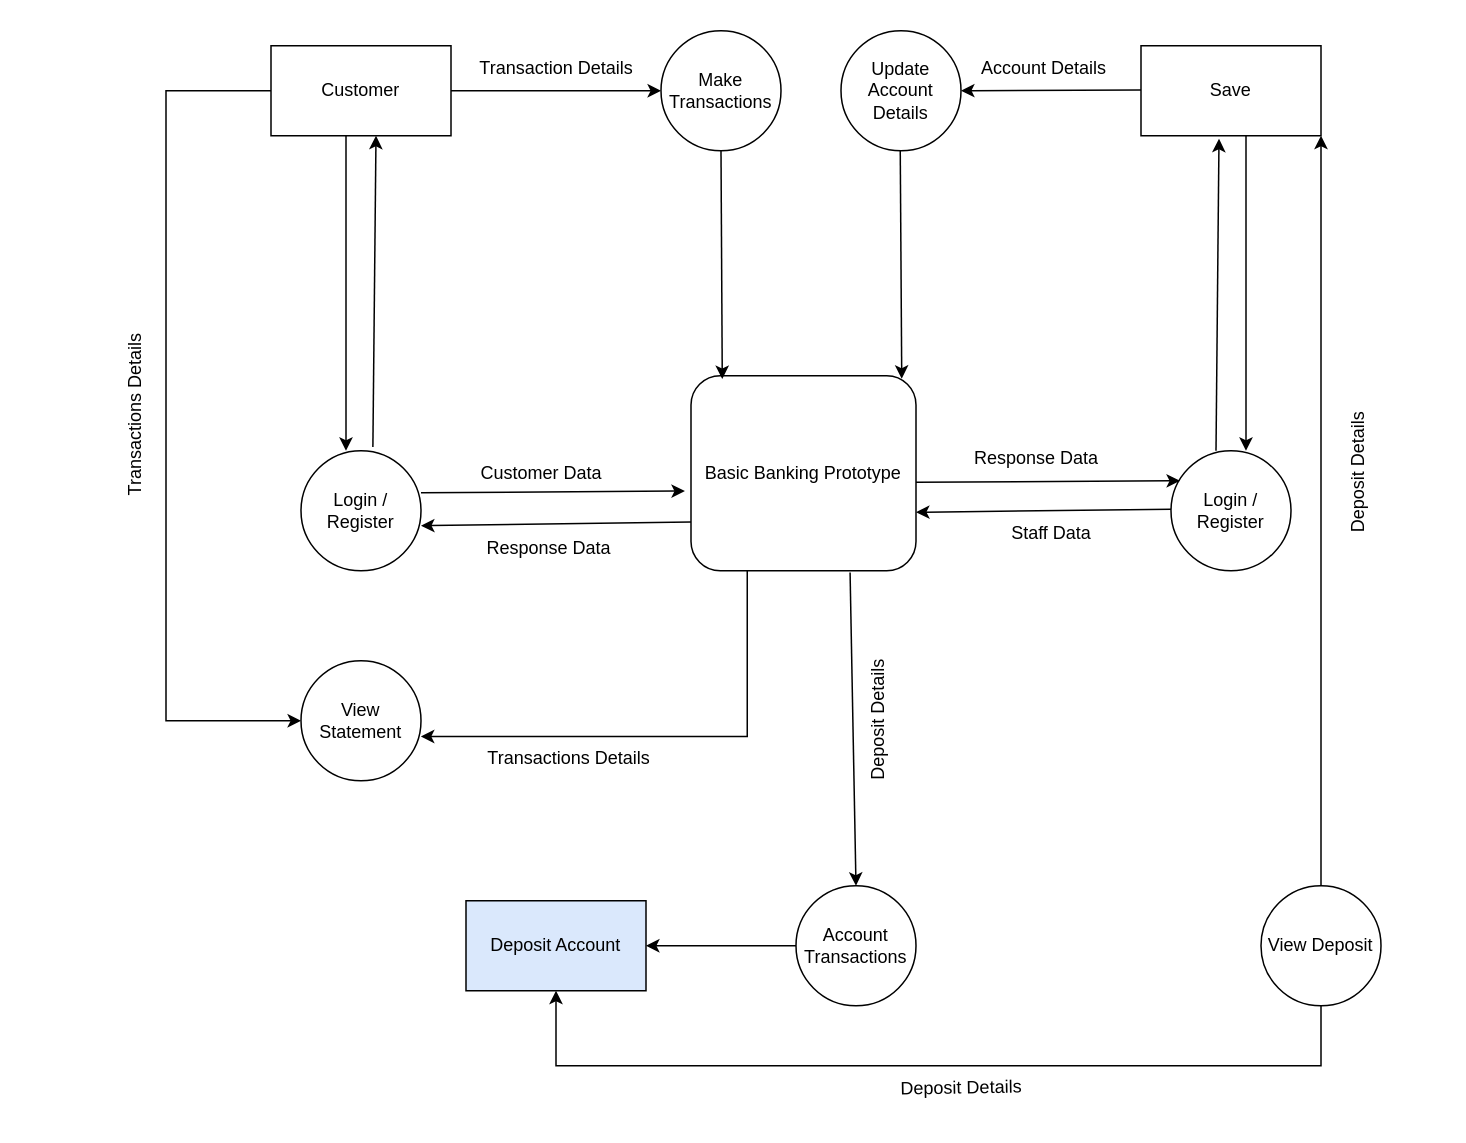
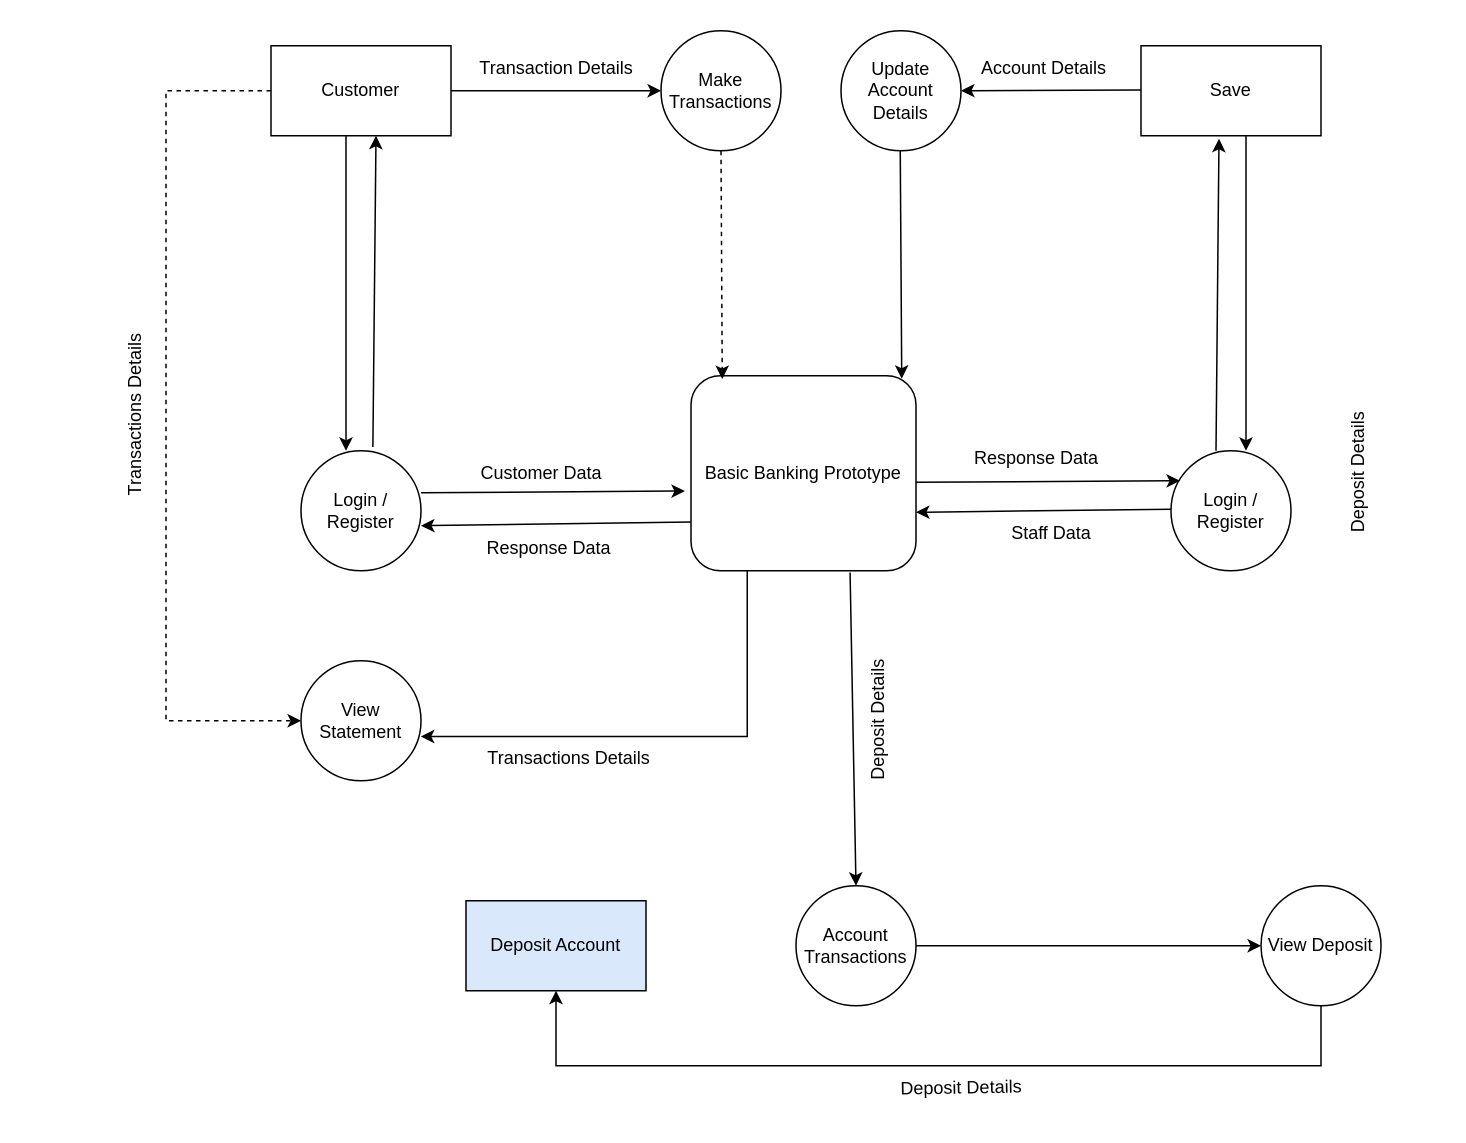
  <mxCell id="0" />
  <mxCell id="1" parent="0" />
  <mxCell id="2" value="Basic Banking Prototype" style="rounded=1;whiteSpace=wrap;html=1;" vertex="1" parent="1"><mxGeometry x="460" y="250" width="150" height="130" as="geometry" /></mxCell>
  <mxCell id="3" value="Save" style="rounded=0;whiteSpace=wrap;html=1;" vertex="1" parent="1"><mxGeometry x="760" y="30" width="120" height="60" as="geometry" /></mxCell>
- <mxCell id="4" style="edgeStyle=orthogonalEdgeStyle;rounded=0;orthogonalLoop=1;jettySize=auto;html=1;entryX=0;entryY=0.5;entryDx=0;entryDy=0;" edge="1" parent="1" source="5" target="22"><mxGeometry relative="1" as="geometry"><mxPoint x="130" y="500" as="targetPoint" /><Array as="points"><mxPoint x="110" y="60" /><mxPoint x="110" y="480" /></Array></mxGeometry></mxCell>
+ <mxCell id="4" style="edgeStyle=orthogonalEdgeStyle;rounded=0;orthogonalLoop=1;jettySize=auto;html=1;entryX=0;entryY=0.5;entryDx=0;entryDy=0;dashed=1;" edge="1" parent="1" source="5" target="22"><mxGeometry relative="1" as="geometry"><mxPoint x="130" y="500" as="targetPoint" /><Array as="points"><mxPoint x="110" y="60" /><mxPoint x="110" y="480" /></Array></mxGeometry></mxCell>
  <mxCell id="5" value="Customer" style="rounded=0;whiteSpace=wrap;html=1;" vertex="1" parent="1"><mxGeometry x="180" y="30" width="120" height="60" as="geometry" /></mxCell>
  <mxCell id="6" value="Login / Register" style="ellipse;whiteSpace=wrap;html=1;aspect=fixed;" vertex="1" parent="1"><mxGeometry x="200" y="300" width="80" height="80" as="geometry" /></mxCell>
  <mxCell id="7" value="" style="endArrow=classic;html=1;rounded=0;exitX=0.599;exitY=-0.031;exitDx=0;exitDy=0;exitPerimeter=0;" edge="1" parent="1" source="6"><mxGeometry width="50" height="50" relative="1" as="geometry"><mxPoint x="250" y="280" as="sourcePoint" /><mxPoint x="250" y="90" as="targetPoint" /></mxGeometry></mxCell>
  <mxCell id="8" value="" style="endArrow=classic;html=1;rounded=0;exitX=0.599;exitY=-0.031;exitDx=0;exitDy=0;exitPerimeter=0;" edge="1" parent="1"><mxGeometry width="50" height="50" relative="1" as="geometry"><mxPoint x="230" y="90" as="sourcePoint" /><mxPoint x="230" y="300" as="targetPoint" /></mxGeometry></mxCell>
  <mxCell id="9" value="" style="endArrow=classic;html=1;rounded=0;exitX=0.599;exitY=-0.031;exitDx=0;exitDy=0;exitPerimeter=0;entryX=-0.027;entryY=0.591;entryDx=0;entryDy=0;entryPerimeter=0;" edge="1" parent="1" target="2"><mxGeometry width="50" height="50" relative="1" as="geometry"><mxPoint x="280" y="328" as="sourcePoint" /><mxPoint x="282" y="120" as="targetPoint" /></mxGeometry></mxCell>
  <mxCell id="10" value="" style="endArrow=classic;html=1;rounded=0;exitX=0;exitY=0.75;exitDx=0;exitDy=0;" edge="1" parent="1" source="2"><mxGeometry width="50" height="50" relative="1" as="geometry"><mxPoint x="450" y="350" as="sourcePoint" /><mxPoint x="280" y="350" as="targetPoint" /></mxGeometry></mxCell>
  <mxCell id="11" value="Login / Register" style="ellipse;whiteSpace=wrap;html=1;aspect=fixed;" vertex="1" parent="1"><mxGeometry x="780" y="300" width="80" height="80" as="geometry" /></mxCell>
  <mxCell id="12" value="" style="endArrow=classic;html=1;rounded=0;exitX=0.599;exitY=-0.031;exitDx=0;exitDy=0;exitPerimeter=0;" edge="1" parent="1"><mxGeometry width="50" height="50" relative="1" as="geometry"><mxPoint x="810" y="300" as="sourcePoint" /><mxPoint x="812" y="92" as="targetPoint" /></mxGeometry></mxCell>
  <mxCell id="13" value="" style="endArrow=classic;html=1;rounded=0;exitX=0.599;exitY=-0.031;exitDx=0;exitDy=0;exitPerimeter=0;" edge="1" parent="1"><mxGeometry width="50" height="50" relative="1" as="geometry"><mxPoint x="830" y="90" as="sourcePoint" /><mxPoint x="830" y="300" as="targetPoint" /></mxGeometry></mxCell>
  <mxCell id="14" value="" style="endArrow=classic;html=1;rounded=0;exitX=0.599;exitY=-0.031;exitDx=0;exitDy=0;exitPerimeter=0;entryX=-0.027;entryY=0.591;entryDx=0;entryDy=0;entryPerimeter=0;" edge="1" parent="1"><mxGeometry width="50" height="50" relative="1" as="geometry"><mxPoint x="610" y="321" as="sourcePoint" /><mxPoint x="786" y="320" as="targetPoint" /></mxGeometry></mxCell>
  <mxCell id="15" value="" style="endArrow=classic;html=1;rounded=0;" edge="1" parent="1"><mxGeometry width="50" height="50" relative="1" as="geometry"><mxPoint x="780" y="339" as="sourcePoint" /><mxPoint x="610" y="341" as="targetPoint" /></mxGeometry></mxCell>
  <mxCell id="16" value="Make Transactions" style="ellipse;whiteSpace=wrap;html=1;aspect=fixed;" vertex="1" parent="1"><mxGeometry x="440" y="20" width="80" height="80" as="geometry" /></mxCell>
  <mxCell id="17" value="Update Account Details" style="ellipse;whiteSpace=wrap;html=1;aspect=fixed;" vertex="1" parent="1"><mxGeometry x="560" y="20" width="80" height="80" as="geometry" /></mxCell>
  <mxCell id="18" value="" style="endArrow=classic;html=1;rounded=0;entryX=0;entryY=0.5;entryDx=0;entryDy=0;" edge="1" parent="1" target="16"><mxGeometry width="50" height="50" relative="1" as="geometry"><mxPoint x="300" y="60" as="sourcePoint" /><mxPoint x="350" y="10" as="targetPoint" /></mxGeometry></mxCell>
- <mxCell id="19" value="" style="endArrow=classic;html=1;rounded=0;exitX=0.5;exitY=1;exitDx=0;exitDy=0;entryX=0.139;entryY=0.017;entryDx=0;entryDy=0;entryPerimeter=0;" edge="1" parent="1" source="16" target="2"><mxGeometry width="50" height="50" relative="1" as="geometry"><mxPoint x="480" y="260" as="sourcePoint" /><mxPoint x="530" y="210" as="targetPoint" /></mxGeometry></mxCell>
+ <mxCell id="19" value="" style="endArrow=classic;html=1;rounded=0;exitX=0.5;exitY=1;exitDx=0;exitDy=0;entryX=0.139;entryY=0.017;entryDx=0;entryDy=0;entryPerimeter=0;dashed=1;" edge="1" parent="1" source="16" target="2"><mxGeometry width="50" height="50" relative="1" as="geometry"><mxPoint x="480" y="260" as="sourcePoint" /><mxPoint x="530" y="210" as="targetPoint" /></mxGeometry></mxCell>
  <mxCell id="20" value="" style="endArrow=classic;html=1;rounded=0;exitX=0.5;exitY=1;exitDx=0;exitDy=0;entryX=0.139;entryY=0.017;entryDx=0;entryDy=0;entryPerimeter=0;" edge="1" parent="1"><mxGeometry width="50" height="50" relative="1" as="geometry"><mxPoint x="599.5" y="100" as="sourcePoint" /><mxPoint x="600.5" y="252" as="targetPoint" /></mxGeometry></mxCell>
  <mxCell id="21" value="" style="endArrow=classic;html=1;rounded=0;" edge="1" parent="1" target="17"><mxGeometry width="50" height="50" relative="1" as="geometry"><mxPoint x="760" y="59.5" as="sourcePoint" /><mxPoint x="650" y="59.5" as="targetPoint" /></mxGeometry></mxCell>
  <mxCell id="22" value="View Statement" style="ellipse;whiteSpace=wrap;html=1;aspect=fixed;" vertex="1" parent="1"><mxGeometry x="200" y="440" width="80" height="80" as="geometry" /></mxCell>
  <mxCell id="23" style="edgeStyle=orthogonalEdgeStyle;rounded=0;orthogonalLoop=1;jettySize=auto;html=1;exitX=0.25;exitY=1;exitDx=0;exitDy=0;entryX=0.999;entryY=0.631;entryDx=0;entryDy=0;entryPerimeter=0;" edge="1" parent="1" source="2" target="22"><mxGeometry relative="1" as="geometry"><Array as="points"><mxPoint x="498" y="491" /></Array></mxGeometry></mxCell>
  <mxCell id="24" value="Deposit Account" style="rounded=0;whiteSpace=wrap;html=1;fillColor=#dae8fc;" vertex="1" parent="1"><mxGeometry x="310" y="600" width="120" height="60" as="geometry" /></mxCell>
- <mxCell id="25" style="edgeStyle=orthogonalEdgeStyle;rounded=0;orthogonalLoop=1;jettySize=auto;html=1;entryX=1;entryY=0.5;entryDx=0;entryDy=0;" edge="1" parent="1" source="26" target="24"><mxGeometry relative="1" as="geometry" /></mxCell>
+ <mxCell id="25" style="edgeStyle=orthogonalEdgeStyle;rounded=0;orthogonalLoop=1;jettySize=auto;html=1;" edge="1" parent="1" source="26" target="29"><mxGeometry relative="1" as="geometry" /></mxCell>
  <mxCell id="26" value="Account Transactions" style="ellipse;whiteSpace=wrap;html=1;aspect=fixed;" vertex="1" parent="1"><mxGeometry x="530" y="590" width="80" height="80" as="geometry" /></mxCell>
- <mxCell id="27" style="edgeStyle=orthogonalEdgeStyle;rounded=0;orthogonalLoop=1;jettySize=auto;html=1;entryX=1;entryY=1;entryDx=0;entryDy=0;" edge="1" parent="1" source="29" target="3"><mxGeometry relative="1" as="geometry" /></mxCell>
  <mxCell id="28" style="edgeStyle=orthogonalEdgeStyle;rounded=0;orthogonalLoop=1;jettySize=auto;html=1;entryX=0.5;entryY=1;entryDx=0;entryDy=0;" edge="1" parent="1" source="29" target="24"><mxGeometry relative="1" as="geometry"><mxPoint x="880" y="750" as="targetPoint" /><Array as="points"><mxPoint x="880" y="710" /><mxPoint x="370" y="710" /></Array></mxGeometry></mxCell>
  <mxCell id="29" value="View Deposit" style="ellipse;whiteSpace=wrap;html=1;aspect=fixed;" vertex="1" parent="1"><mxGeometry x="840" y="590" width="80" height="80" as="geometry" /></mxCell>
  <mxCell id="30" value="" style="endArrow=classic;html=1;rounded=0;entryX=0.5;entryY=0;entryDx=0;entryDy=0;exitX=0.707;exitY=1.009;exitDx=0;exitDy=0;exitPerimeter=0;" edge="1" parent="1" source="2" target="26"><mxGeometry width="50" height="50" relative="1" as="geometry"><mxPoint x="540" y="440" as="sourcePoint" /><mxPoint x="590" y="390" as="targetPoint" /></mxGeometry></mxCell>
  <mxCell id="31" value="Transaction Details" style="text;html=1;align=center;verticalAlign=middle;resizable=0;points=[];autosize=1;strokeColor=none;fillColor=none;" vertex="1" parent="1"><mxGeometry x="305" y="30" width="130" height="30" as="geometry" /></mxCell>
  <mxCell id="32" value="Account Details" style="text;html=1;align=center;verticalAlign=middle;resizable=0;points=[];autosize=1;strokeColor=none;fillColor=none;" vertex="1" parent="1"><mxGeometry x="640" y="30" width="110" height="30" as="geometry" /></mxCell>
  <mxCell id="33" value="Deposit Details" style="text;html=1;align=center;verticalAlign=middle;resizable=0;points=[];autosize=1;strokeColor=none;fillColor=none;rotation=-90;" vertex="1" parent="1"><mxGeometry x="855" y="300" width="100" height="30" as="geometry" /></mxCell>
  <mxCell id="34" value="Deposit Details" style="text;html=1;align=center;verticalAlign=middle;resizable=0;points=[];autosize=1;strokeColor=none;fillColor=none;rotation=-1;" vertex="1" parent="1"><mxGeometry x="590" y="710" width="100" height="30" as="geometry" /></mxCell>
  <mxCell id="35" value="Staff Data" style="text;html=1;align=center;verticalAlign=middle;resizable=0;points=[];autosize=1;strokeColor=none;fillColor=none;rotation=0;" vertex="1" parent="1"><mxGeometry x="660" y="340" width="80" height="30" as="geometry" /></mxCell>
  <mxCell id="36" value="Response Data" style="text;html=1;align=center;verticalAlign=middle;resizable=0;points=[];autosize=1;strokeColor=none;fillColor=none;rotation=0;" vertex="1" parent="1"><mxGeometry x="635" y="290" width="110" height="30" as="geometry" /></mxCell>
  <mxCell id="37" value="Response Data" style="text;html=1;align=center;verticalAlign=middle;resizable=0;points=[];autosize=1;strokeColor=none;fillColor=none;rotation=0;" vertex="1" parent="1"><mxGeometry x="310" y="350" width="110" height="30" as="geometry" /></mxCell>
  <mxCell id="38" value="Customer Data" style="text;html=1;align=center;verticalAlign=middle;resizable=0;points=[];autosize=1;strokeColor=none;fillColor=none;rotation=0;" vertex="1" parent="1"><mxGeometry x="310" y="300" width="100" height="30" as="geometry" /></mxCell>
  <mxCell id="39" value="Transactions Details&amp;nbsp;" style="text;html=1;align=center;verticalAlign=middle;resizable=0;points=[];autosize=1;strokeColor=none;fillColor=none;rotation=-90;" vertex="1" parent="1"><mxGeometry x="20" y="260" width="140" height="30" as="geometry" /></mxCell>
  <mxCell id="40" value="Transactions Details&amp;nbsp;" style="text;html=1;align=center;verticalAlign=middle;resizable=0;points=[];autosize=1;strokeColor=none;fillColor=none;rotation=0;" vertex="1" parent="1"><mxGeometry x="310" y="490" width="140" height="30" as="geometry" /></mxCell>
  <mxCell id="41" value="Deposit Details" style="text;html=1;align=center;verticalAlign=middle;resizable=0;points=[];autosize=1;strokeColor=none;fillColor=none;rotation=-90;" vertex="1" parent="1"><mxGeometry x="535" y="465" width="100" height="30" as="geometry" /></mxCell>
